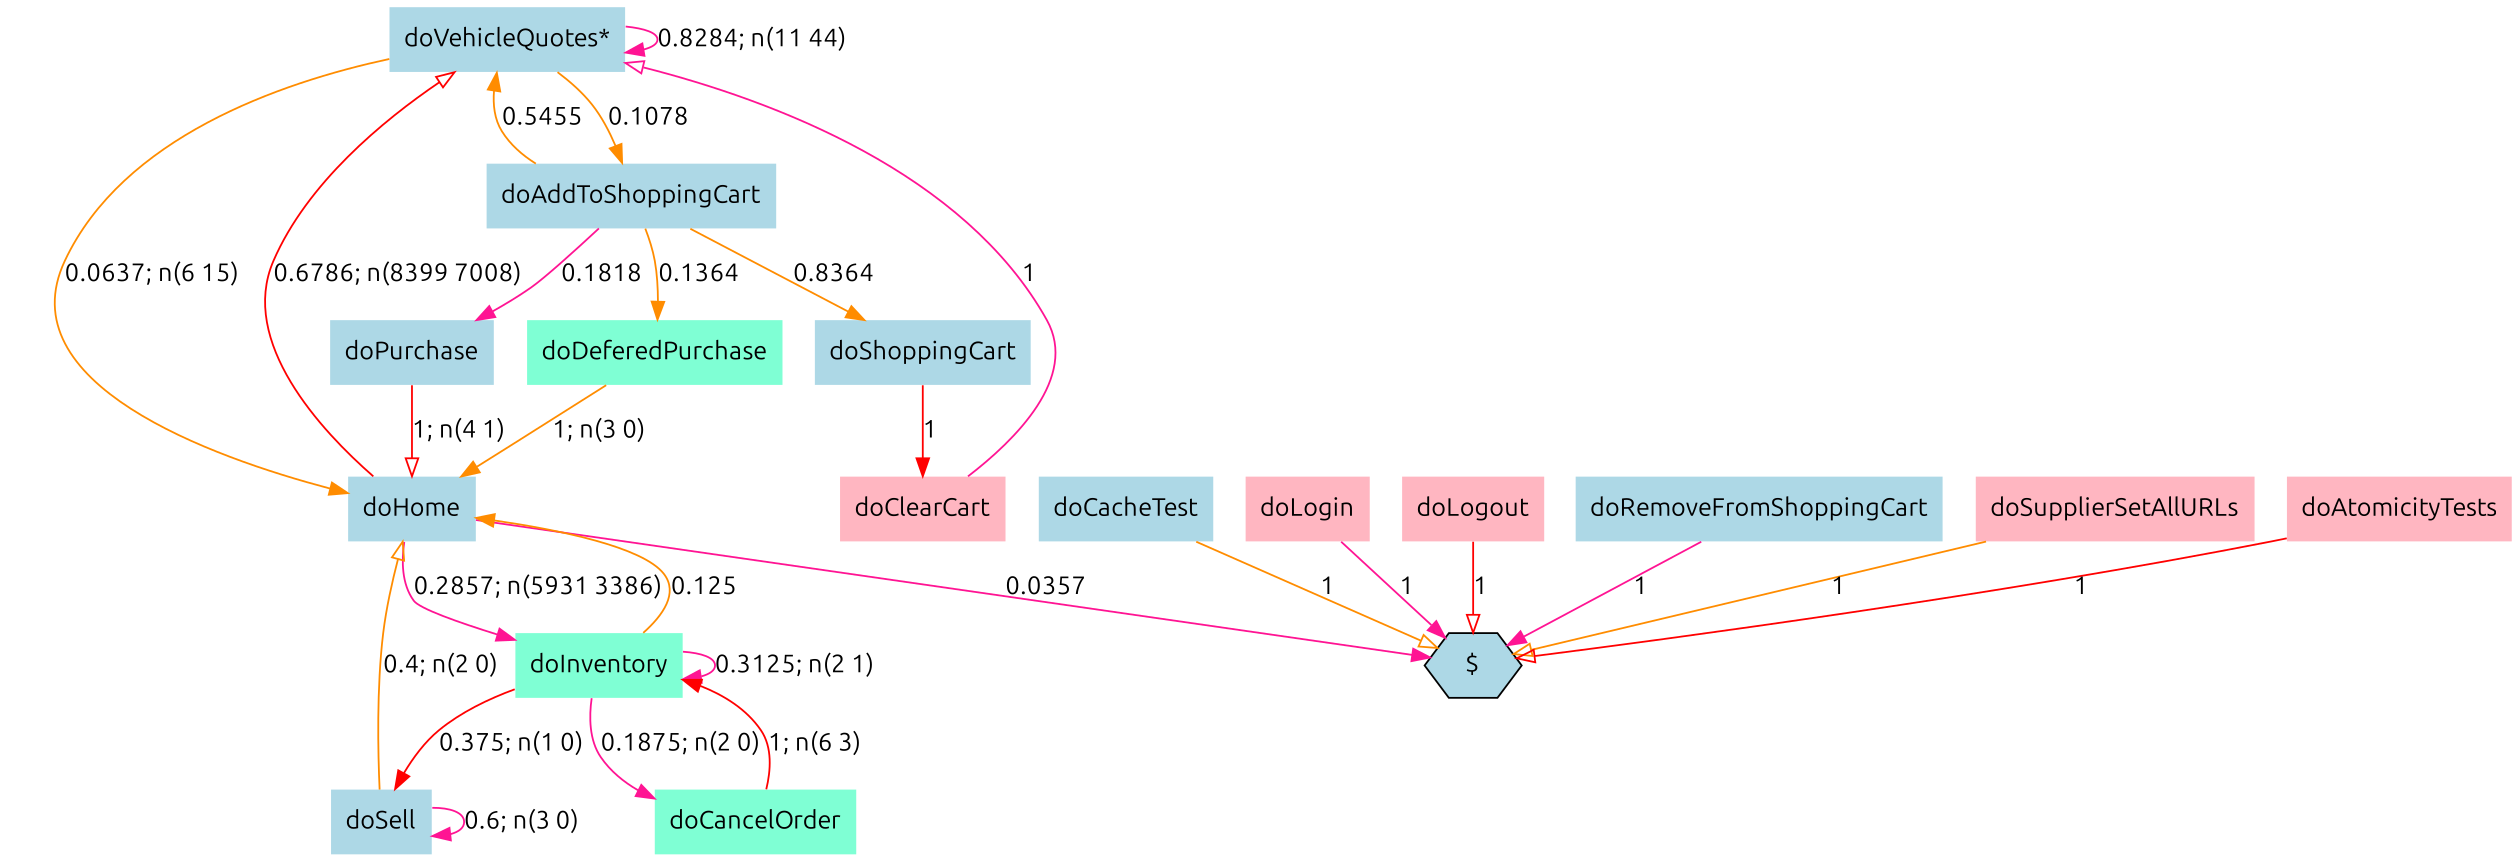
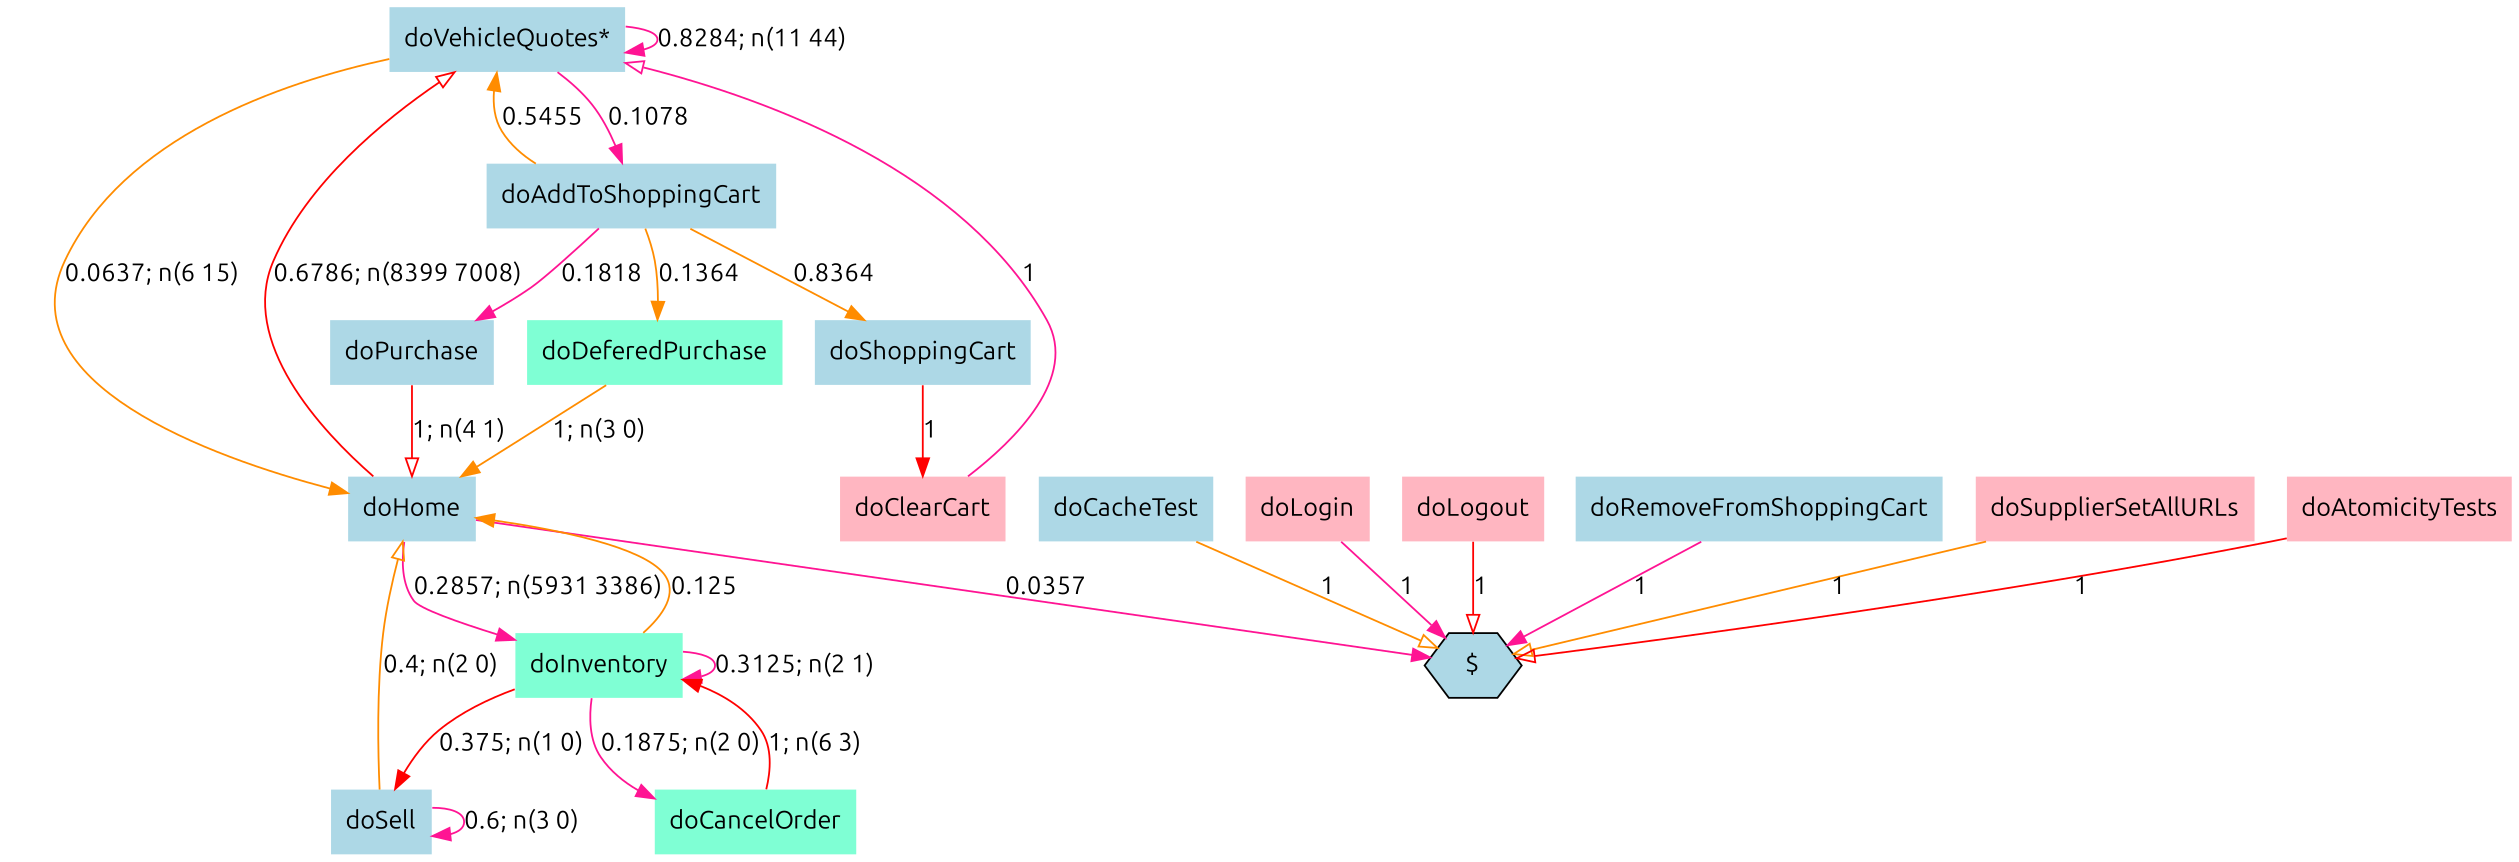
  digraph {
    fontname=Ubuntu
    node [fillcolor=lightblue fontname=Ubuntu shape=none style=filled]
    edge [arrowhead=normal color=deeppink fontname=Ubuntu style=solid]
    n1 [label="doVehicleQuotes*"]
    n2 [label=doAddToShoppingCart]
    n3 [label=doHome]
    n4 [fillcolor=aquamarine label=doDeferedPurchase]
    n5 [label=doShoppingCart]
    n6 [label=doPurchase]
    "$" [shape=hexagon]
    n8 [fillcolor=aquamarine label=doInventory]
    n9 [fillcolor=lightpink label=doSupplierSetAllURLs]
    n10 [fillcolor=lightpink label=doAtomicityTests]
    n11 [label=doCacheTest]
    n12 [fillcolor=lightpink label=doLogin]
    n13 [fillcolor=lightpink label=doClearCart]
    n14 [label=doSell]
    n15 [fillcolor=aquamarine label=doCancelOrder]
    n16 [fillcolor=lightpink label=doLogout]
    n17 [label=doRemoveFromShoppingCart]
    n1 -> n1 [label="0.8284; n(11 44)"]
-   n1 -> n2 [color=darkorange label=0.1078]
+   n1 -> n2 [label=0.1078]
    n1 -> n3 [color=darkorange label="0.0637; n(6 15)"]
    n2 -> n1 [color=darkorange label=0.5455]
    n2 -> n4 [color=darkorange label=0.1364]
    n2 -> n5 [color=darkorange label=0.8364]
    n2 -> n6 [label=0.1818]
    n3 -> n1 [arrowhead=onormal color=red label="0.6786; n(8399 7008)"]
    n3 -> "$" [label=0.0357]
    n3 -> n8 [label="0.2857; n(5931 3386)"]
    n4 -> n3 [color=darkorange label="1; n(3 0)"]
    n5 -> n13 [color=red label=1]
    n6 -> n3 [arrowhead=onormal color=red label="1; n(4 1)"]
    n8 -> n3 [color=darkorange label=0.125]
    n8 -> n8 [label="0.3125; n(2 1)"]
    n8 -> n14 [color=red label="0.375; n(1 0)"]
    n8 -> n15 [label="0.1875; n(2 0)"]
    n9 -> "$" [arrowhead=onormal color=darkorange label=1]
    n10 -> "$" [arrowhead=onormal color=red label=1]
    n11 -> "$" [arrowhead=onormal color=darkorange label=1]
    n12 -> "$" [label=1]
    n13 -> n1 [arrowhead=onormal label=1]
    n14 -> n3 [arrowhead=onormal color=darkorange label="0.4; n(2 0)"]
    n14 -> n14 [label="0.6; n(3 0)"]
    n15 -> n8 [color=red label="1; n(6 3)"]
    n16 -> "$" [arrowhead=onormal color=red label=1]
    n17 -> "$" [label=1]
  }
